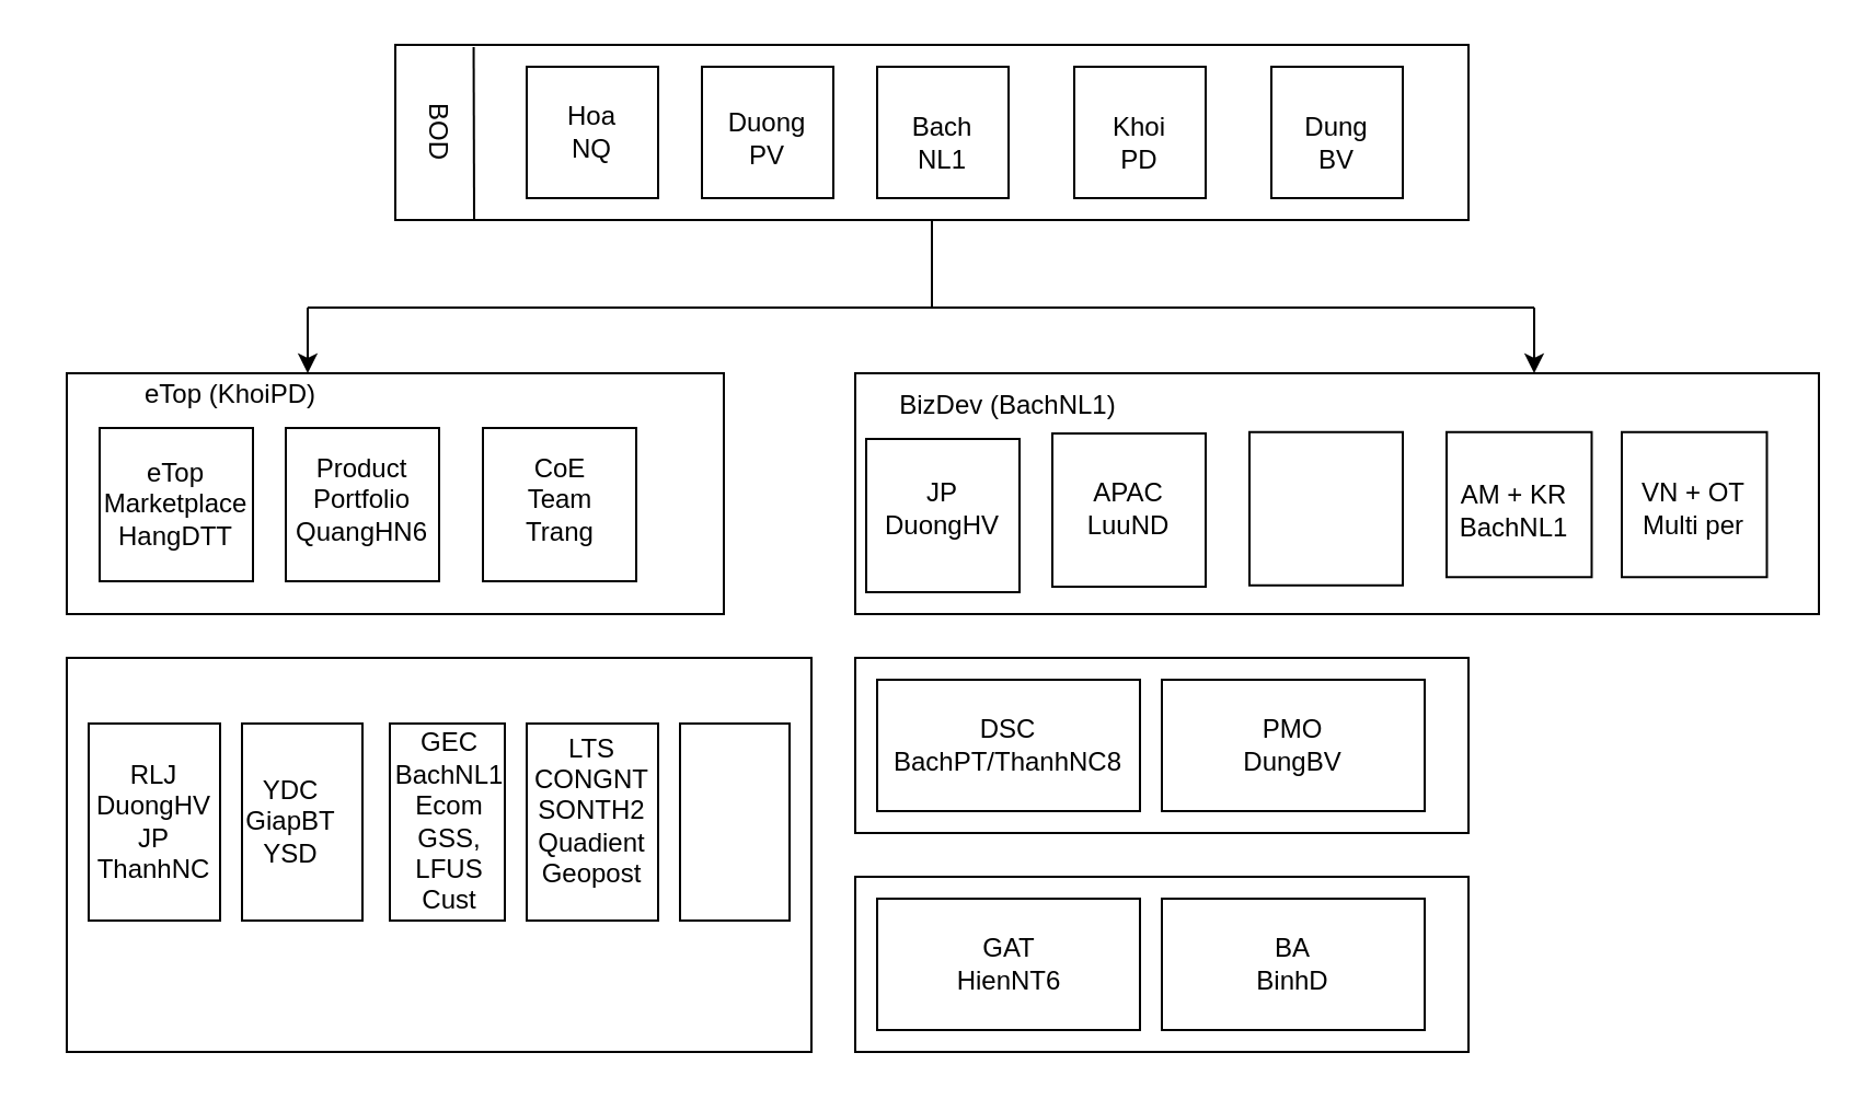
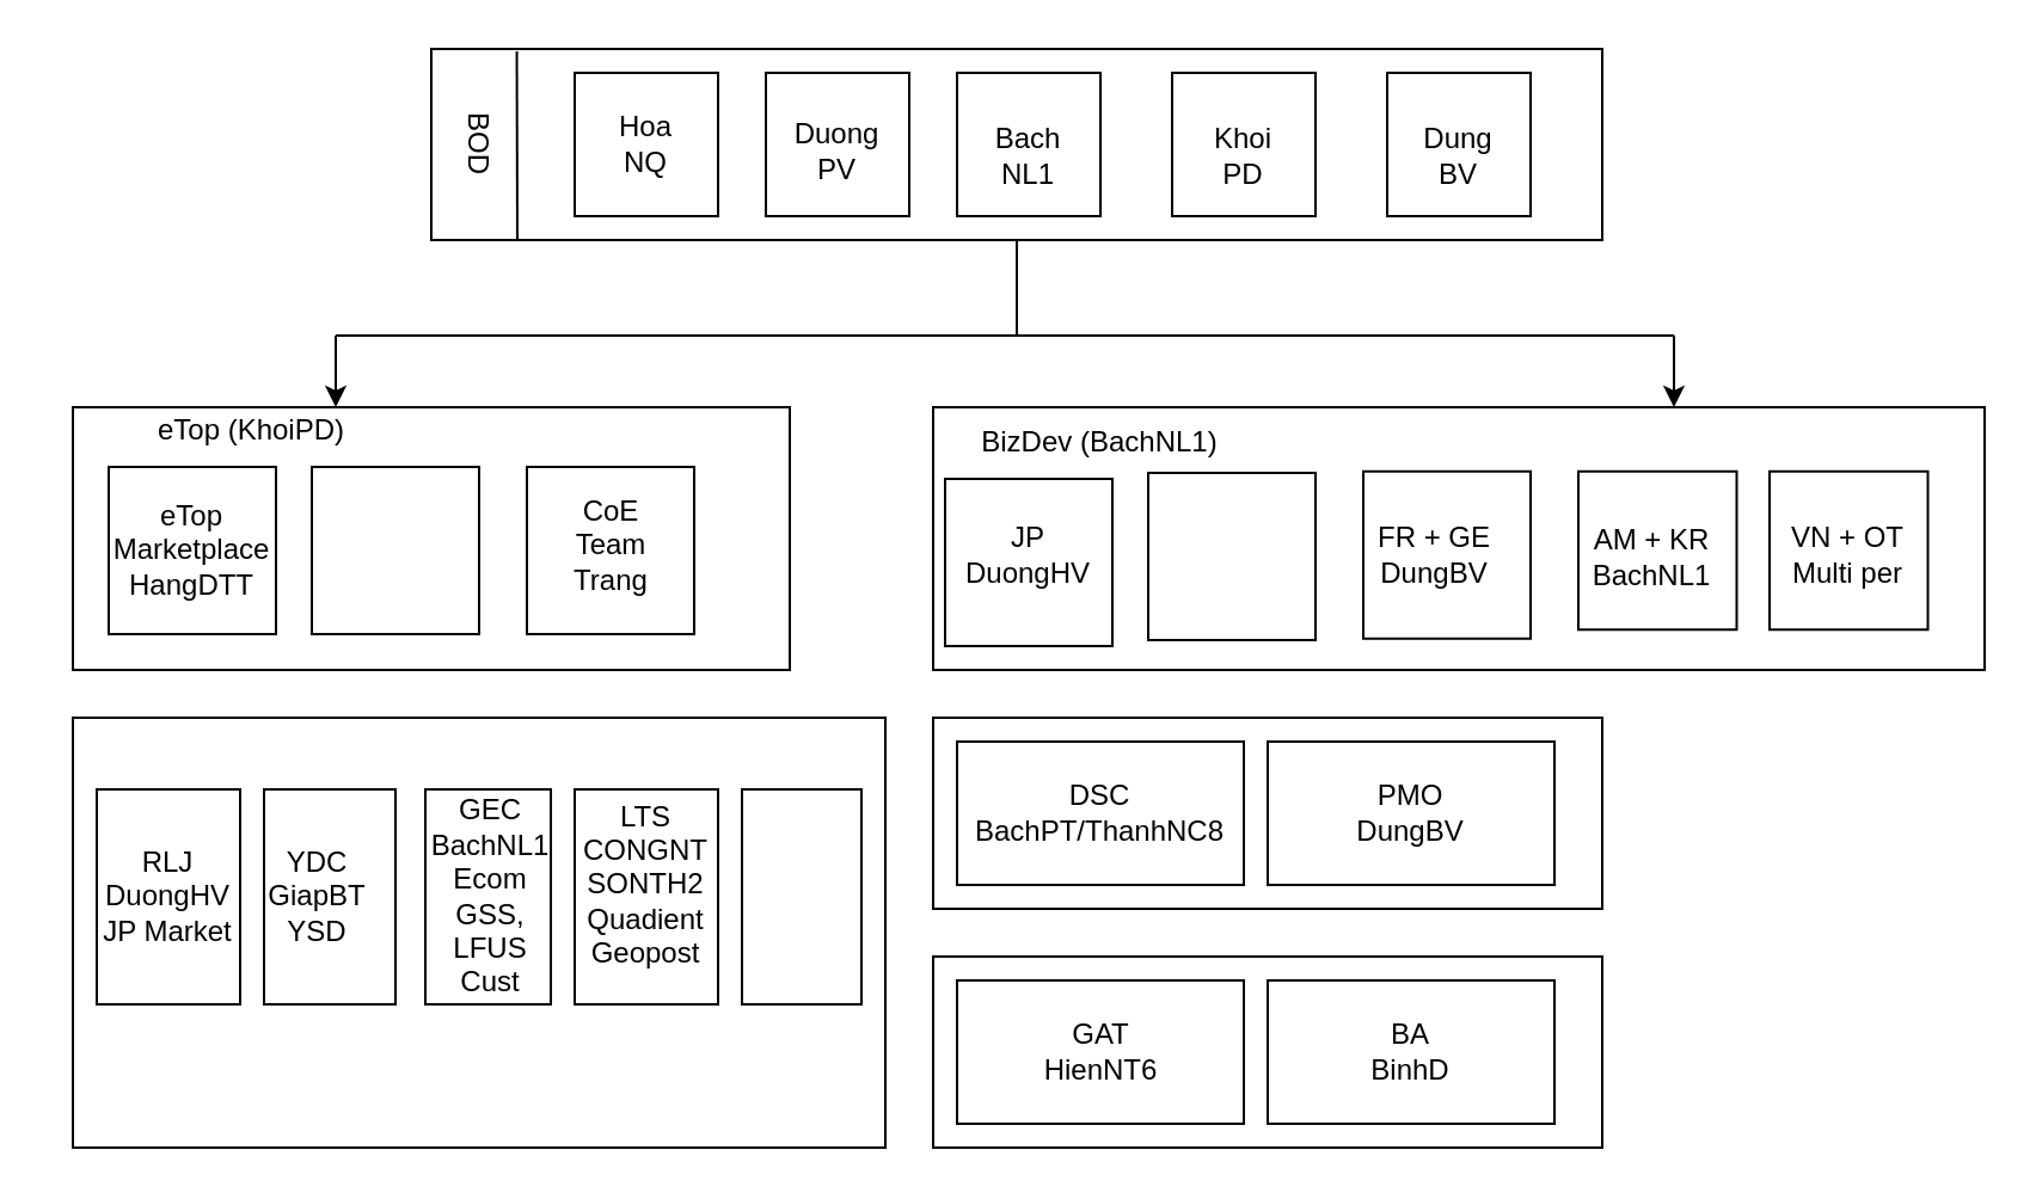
  <mxCell id="0" />
  <mxCell id="1" parent="0" />
  <mxCell id="2" value="" style="rounded=0;whiteSpace=wrap;html=1;" vertex="1" parent="1"><mxGeometry x="180" y="20" width="490" height="80" as="geometry" /></mxCell>
  <mxCell id="3" value="BOD" style="text;html=1;strokeColor=none;fillColor=none;align=center;verticalAlign=middle;whiteSpace=wrap;rounded=0;rotation=90;" vertex="1" parent="1"><mxGeometry x="180" y="50" width="40" height="20" as="geometry" /></mxCell>
  <mxCell id="4" value="" style="endArrow=none;html=1;entryX=0.073;entryY=0.013;entryDx=0;entryDy=0;entryPerimeter=0;" edge="1" parent="1" target="2"><mxGeometry width="50" height="50" relative="1" as="geometry"><mxPoint x="216" y="100" as="sourcePoint" /><mxPoint x="270" y="60" as="targetPoint" /></mxGeometry></mxCell>
  <mxCell id="5" value="" style="whiteSpace=wrap;html=1;aspect=fixed;" vertex="1" parent="1"><mxGeometry x="240" y="30" width="60" height="60" as="geometry" /></mxCell>
  <mxCell id="6" value="" style="whiteSpace=wrap;html=1;aspect=fixed;" vertex="1" parent="1"><mxGeometry x="320" y="30" width="60" height="60" as="geometry" /></mxCell>
  <mxCell id="7" value="" style="whiteSpace=wrap;html=1;aspect=fixed;" vertex="1" parent="1"><mxGeometry x="400" y="30" width="60" height="60" as="geometry" /></mxCell>
  <mxCell id="8" value="" style="whiteSpace=wrap;html=1;aspect=fixed;" vertex="1" parent="1"><mxGeometry x="490" y="30" width="60" height="60" as="geometry" /></mxCell>
  <mxCell id="9" value="" style="whiteSpace=wrap;html=1;aspect=fixed;" vertex="1" parent="1"><mxGeometry x="580" y="30" width="60" height="60" as="geometry" /></mxCell>
  <mxCell id="10" value="Hoa NQ" style="text;html=1;strokeColor=none;fillColor=none;align=center;verticalAlign=middle;whiteSpace=wrap;rounded=0;" vertex="1" parent="1"><mxGeometry x="250" y="30" width="40" height="60" as="geometry" /></mxCell>
  <mxCell id="11" value="Duong PV" style="text;html=1;strokeColor=none;fillColor=none;align=center;verticalAlign=middle;whiteSpace=wrap;rounded=0;" vertex="1" parent="1"><mxGeometry x="330" y="45" width="40" height="35" as="geometry" /></mxCell>
  <mxCell id="12" value="Bach NL1" style="text;html=1;strokeColor=none;fillColor=none;align=center;verticalAlign=middle;whiteSpace=wrap;rounded=0;" vertex="1" parent="1"><mxGeometry x="410" y="50" width="40" height="30" as="geometry" /></mxCell>
  <mxCell id="13" value="Khoi PD" style="text;html=1;strokeColor=none;fillColor=none;align=center;verticalAlign=middle;whiteSpace=wrap;rounded=0;" vertex="1" parent="1"><mxGeometry x="500" y="50" width="40" height="30" as="geometry" /></mxCell>
  <mxCell id="14" value="Dung BV" style="text;html=1;strokeColor=none;fillColor=none;align=center;verticalAlign=middle;whiteSpace=wrap;rounded=0;" vertex="1" parent="1"><mxGeometry x="590" y="50" width="40" height="30" as="geometry" /></mxCell>
  <mxCell id="15" value="" style="endArrow=none;html=1;entryX=0.5;entryY=1;entryDx=0;entryDy=0;" edge="1" parent="1" target="2"><mxGeometry width="50" height="50" relative="1" as="geometry"><mxPoint x="425" y="140" as="sourcePoint" /><mxPoint x="460" y="100" as="targetPoint" /></mxGeometry></mxCell>
  <mxCell id="16" value="" style="endArrow=none;html=1;" edge="1" parent="1"><mxGeometry width="50" height="50" relative="1" as="geometry"><mxPoint x="140" y="140" as="sourcePoint" /><mxPoint x="700" y="140" as="targetPoint" /></mxGeometry></mxCell>
  <mxCell id="17" value="" style="endArrow=classic;html=1;" edge="1" parent="1"><mxGeometry width="50" height="50" relative="1" as="geometry"><mxPoint x="140" y="140" as="sourcePoint" /><mxPoint x="140" y="170" as="targetPoint" /></mxGeometry></mxCell>
  <mxCell id="18" value="" style="endArrow=classic;html=1;" edge="1" parent="1"><mxGeometry width="50" height="50" relative="1" as="geometry"><mxPoint x="700" y="140" as="sourcePoint" /><mxPoint x="700" y="170" as="targetPoint" /></mxGeometry></mxCell>
  <mxCell id="19" value="" style="rounded=0;whiteSpace=wrap;html=1;" vertex="1" parent="1"><mxGeometry x="30" y="170" width="300" height="110" as="geometry" /></mxCell>
  <mxCell id="20" value="" style="rounded=0;whiteSpace=wrap;html=1;" vertex="1" parent="1"><mxGeometry x="390" y="170" width="440" height="110" as="geometry" /></mxCell>
  <mxCell id="21" value="eTop (KhoiPD)" style="text;html=1;strokeColor=none;fillColor=none;align=center;verticalAlign=middle;whiteSpace=wrap;rounded=0;" vertex="1" parent="1"><mxGeometry y="170" width="170" height="20" as="geometry" x="20" /></mxCell>
  <mxCell id="22" value="" style="whiteSpace=wrap;html=1;aspect=fixed;" vertex="1" parent="1"><mxGeometry x="45" y="195" width="70" height="70" as="geometry" /></mxCell>
  <mxCell id="23" value="" style="whiteSpace=wrap;html=1;aspect=fixed;" vertex="1" parent="1"><mxGeometry x="130" y="195" width="70" height="70" as="geometry" /></mxCell>
  <mxCell id="24" value="" style="whiteSpace=wrap;html=1;aspect=fixed;" vertex="1" parent="1"><mxGeometry x="220" y="195" width="70" height="70" as="geometry" /></mxCell>
  <mxCell id="25" value="eTop Marketplace HangDTT" style="text;html=1;strokeColor=none;fillColor=none;align=center;verticalAlign=middle;whiteSpace=wrap;rounded=0;" vertex="1" parent="1"><mxGeometry x="50" y="175" width="60" height="110" as="geometry" /></mxCell>
- <mxCell id="26" value="Product Portfolio QuangHN6" style="text;html=1;strokeColor=none;fillColor=none;align=center;verticalAlign=middle;whiteSpace=wrap;rounded=0;" vertex="1" parent="1"><mxGeometry x="135" y="200" width="60" height="55" as="geometry" /></mxCell>
  <mxCell id="27" value="CoE Team Trang" style="text;html=1;strokeColor=none;fillColor=none;align=center;verticalAlign=middle;whiteSpace=wrap;rounded=0;" vertex="1" parent="1"><mxGeometry x="227.5" y="197.5" width="55" height="60" as="geometry" /></mxCell>
  <mxCell id="28" value="" style="rounded=0;whiteSpace=wrap;html=1;" vertex="1" parent="1"><mxGeometry x="30" y="300" width="340" height="180" as="geometry" /></mxCell>
  <mxCell id="29" value="" style="rounded=0;whiteSpace=wrap;html=1;" vertex="1" parent="1"><mxGeometry x="40" y="330" width="60" height="90" as="geometry" /></mxCell>
  <mxCell id="30" value="" style="rounded=0;whiteSpace=wrap;html=1;" vertex="1" parent="1"><mxGeometry x="110" y="330" width="55" height="90" as="geometry" /></mxCell>
  <mxCell id="31" value="" style="rounded=0;whiteSpace=wrap;html=1;" vertex="1" parent="1"><mxGeometry x="177.5" y="330" width="52.5" height="90" as="geometry" /></mxCell>
  <mxCell id="32" value="" style="rounded=0;whiteSpace=wrap;html=1;" vertex="1" parent="1"><mxGeometry x="240" y="330" width="60" height="90" as="geometry" /></mxCell>
  <mxCell id="33" value="" style="rounded=0;whiteSpace=wrap;html=1;" vertex="1" parent="1"><mxGeometry x="310" y="330" width="50" height="90" as="geometry" /></mxCell>
- <mxCell id="34" value="RLJ DuongHV JP ThanhNC" style="text;html=1;strokeColor=none;fillColor=none;align=center;verticalAlign=middle;whiteSpace=wrap;rounded=0;" vertex="1" parent="1"><mxGeometry x="40" y="345" width="60" height="60" as="geometry" /></mxCell>
+ <mxCell id="34" value="RLJ DuongHV JP Market" style="text;html=1;strokeColor=none;fillColor=none;align=center;verticalAlign=middle;whiteSpace=wrap;rounded=0;" vertex="1" parent="1"><mxGeometry x="40" y="345" width="60" height="60" as="geometry" /></mxCell>
  <mxCell id="35" value="YDC GiapBT YSD" style="text;html=1;strokeColor=none;fillColor=none;align=center;verticalAlign=middle;whiteSpace=wrap;rounded=0;" vertex="1" parent="1"><mxGeometry x="110" y="350" width="45" height="50" as="geometry" /></mxCell>
  <mxCell id="36" value="GEC BachNL1 Ecom GSS, LFUS Cust" style="text;html=1;strokeColor=none;fillColor=none;align=center;verticalAlign=middle;whiteSpace=wrap;rounded=0;" vertex="1" parent="1"><mxGeometry x="180" y="330" width="50" height="90" as="geometry" /></mxCell>
  <mxCell id="37" value="LTS CONGNT SONTH2 Quadient Geopost" style="text;html=1;strokeColor=none;fillColor=none;align=center;verticalAlign=middle;whiteSpace=wrap;rounded=0;" vertex="1" parent="1"><mxGeometry x="240" y="330" width="60" height="80" as="geometry" /></mxCell>
  <mxCell id="38" value="BizDev (BachNL1)" style="text;html=1;strokeColor=none;fillColor=none;align=center;verticalAlign=middle;whiteSpace=wrap;rounded=0;" vertex="1" parent="1"><mxGeometry x="400" y="175" width="120" height="20" as="geometry" /></mxCell>
  <mxCell id="39" value="" style="whiteSpace=wrap;html=1;aspect=fixed;" vertex="1" parent="1"><mxGeometry x="395" y="200" width="70" height="70" as="geometry" /></mxCell>
  <mxCell id="40" value="" style="whiteSpace=wrap;html=1;aspect=fixed;" vertex="1" parent="1"><mxGeometry x="480" y="197.5" width="70" height="70" as="geometry" /></mxCell>
  <mxCell id="41" value="" style="whiteSpace=wrap;html=1;aspect=fixed;" vertex="1" parent="1"><mxGeometry x="570" y="196.88" width="70" height="70" as="geometry" /></mxCell>
  <mxCell id="42" value="" style="whiteSpace=wrap;html=1;aspect=fixed;" vertex="1" parent="1"><mxGeometry x="660" y="196.88" width="66.25" height="66.25" as="geometry" /></mxCell>
  <mxCell id="43" value="" style="whiteSpace=wrap;html=1;aspect=fixed;" vertex="1" parent="1"><mxGeometry x="740" y="196.88" width="66.25" height="66.25" as="geometry" /></mxCell>
  <mxCell id="44" value="JP DuongHV" style="text;html=1;strokeColor=none;fillColor=none;align=center;verticalAlign=middle;whiteSpace=wrap;rounded=0;" vertex="1" parent="1"><mxGeometry x="400" y="201.88" width="60" height="60" as="geometry" /></mxCell>
- <mxCell id="45" value="APAC LuuND" style="text;html=1;strokeColor=none;fillColor=none;align=center;verticalAlign=middle;whiteSpace=wrap;rounded=0;" vertex="1" parent="1"><mxGeometry x="495" y="196.88" width="40" height="70" as="geometry" /></mxCell>
+ <mxCell id="46" value="FR + GE DungBV" style="text;html=1;strokeColor=none;fillColor=none;align=center;verticalAlign=middle;whiteSpace=wrap;rounded=0;" vertex="1" parent="1"><mxGeometry x="570" y="196.88" width="60" height="70" as="geometry" /></mxCell>
  <mxCell id="47" value="AM + KR BachNL1" style="text;html=1;strokeColor=none;fillColor=none;align=center;verticalAlign=middle;whiteSpace=wrap;rounded=0;" vertex="1" parent="1"><mxGeometry x="656.25" y="192.5" width="70" height="80" as="geometry" /></mxCell>
  <mxCell id="48" value="VN + OT Multi per" style="text;html=1;strokeColor=none;fillColor=none;align=center;verticalAlign=middle;whiteSpace=wrap;rounded=0;" vertex="1" parent="1"><mxGeometry x="743.13" y="206.88" width="60" height="50" as="geometry" /></mxCell>
  <mxCell id="49" value="" style="rounded=0;whiteSpace=wrap;html=1;" vertex="1" parent="1"><mxGeometry x="390" y="300" width="280" height="80" as="geometry" /></mxCell>
  <mxCell id="50" value="" style="rounded=0;whiteSpace=wrap;html=1;" vertex="1" parent="1"><mxGeometry x="400" y="310" width="120" height="60" as="geometry" /></mxCell>
  <mxCell id="51" value="DSC BachPT/ThanhNC8" style="text;html=1;strokeColor=none;fillColor=none;align=center;verticalAlign=middle;whiteSpace=wrap;rounded=0;" vertex="1" parent="1"><mxGeometry x="400" y="320" width="120" height="40" as="geometry" /></mxCell>
  <mxCell id="52" value="" style="rounded=0;whiteSpace=wrap;html=1;" vertex="1" parent="1"><mxGeometry x="530" y="310" width="120" height="60" as="geometry" /></mxCell>
  <mxCell id="53" value="PMO DungBV" style="text;html=1;strokeColor=none;fillColor=none;align=center;verticalAlign=middle;whiteSpace=wrap;rounded=0;" vertex="1" parent="1"><mxGeometry x="570" y="312.5" width="40" height="55" as="geometry" /></mxCell>
  <mxCell id="54" value="" style="rounded=0;whiteSpace=wrap;html=1;" vertex="1" parent="1"><mxGeometry x="390" y="400" width="280" height="80" as="geometry" /></mxCell>
  <mxCell id="55" value="" style="rounded=0;whiteSpace=wrap;html=1;" vertex="1" parent="1"><mxGeometry x="400" y="410" width="120" height="60" as="geometry" /></mxCell>
  <mxCell id="56" value="" style="rounded=0;whiteSpace=wrap;html=1;" vertex="1" parent="1"><mxGeometry x="530" y="410" width="120" height="60" as="geometry" /></mxCell>
  <mxCell id="57" value="GAT HienNT6" style="text;html=1;strokeColor=none;fillColor=none;align=center;verticalAlign=middle;whiteSpace=wrap;rounded=0;" vertex="1" parent="1"><mxGeometry x="427.5" y="405" width="65" height="70" as="geometry" /></mxCell>
  <mxCell id="58" value="BA BinhD" style="text;html=1;strokeColor=none;fillColor=none;align=center;verticalAlign=middle;whiteSpace=wrap;rounded=0;" vertex="1" parent="1"><mxGeometry x="570" y="420" width="40" height="40" as="geometry" /></mxCell>
